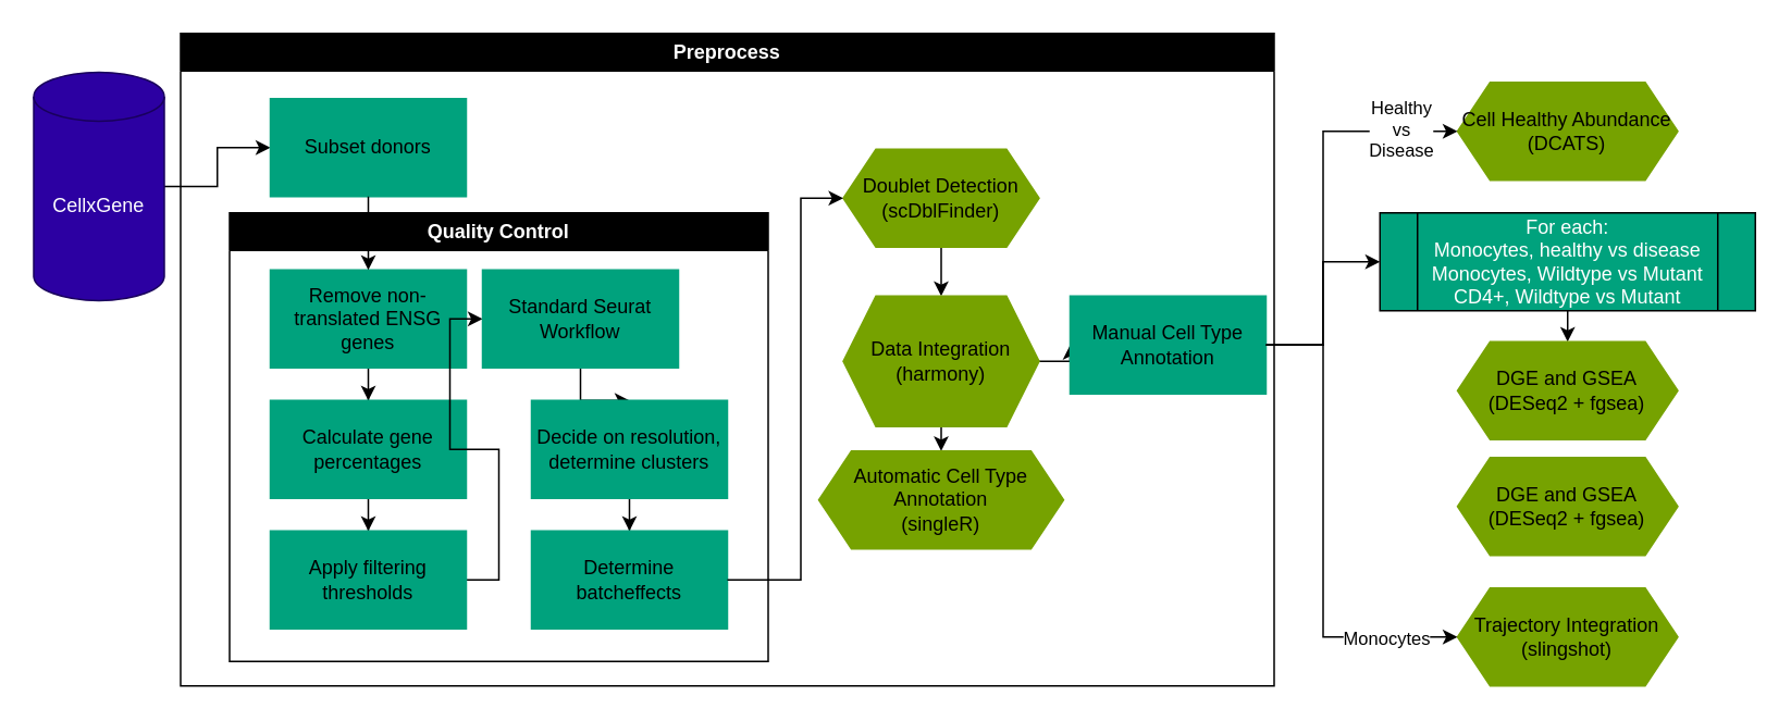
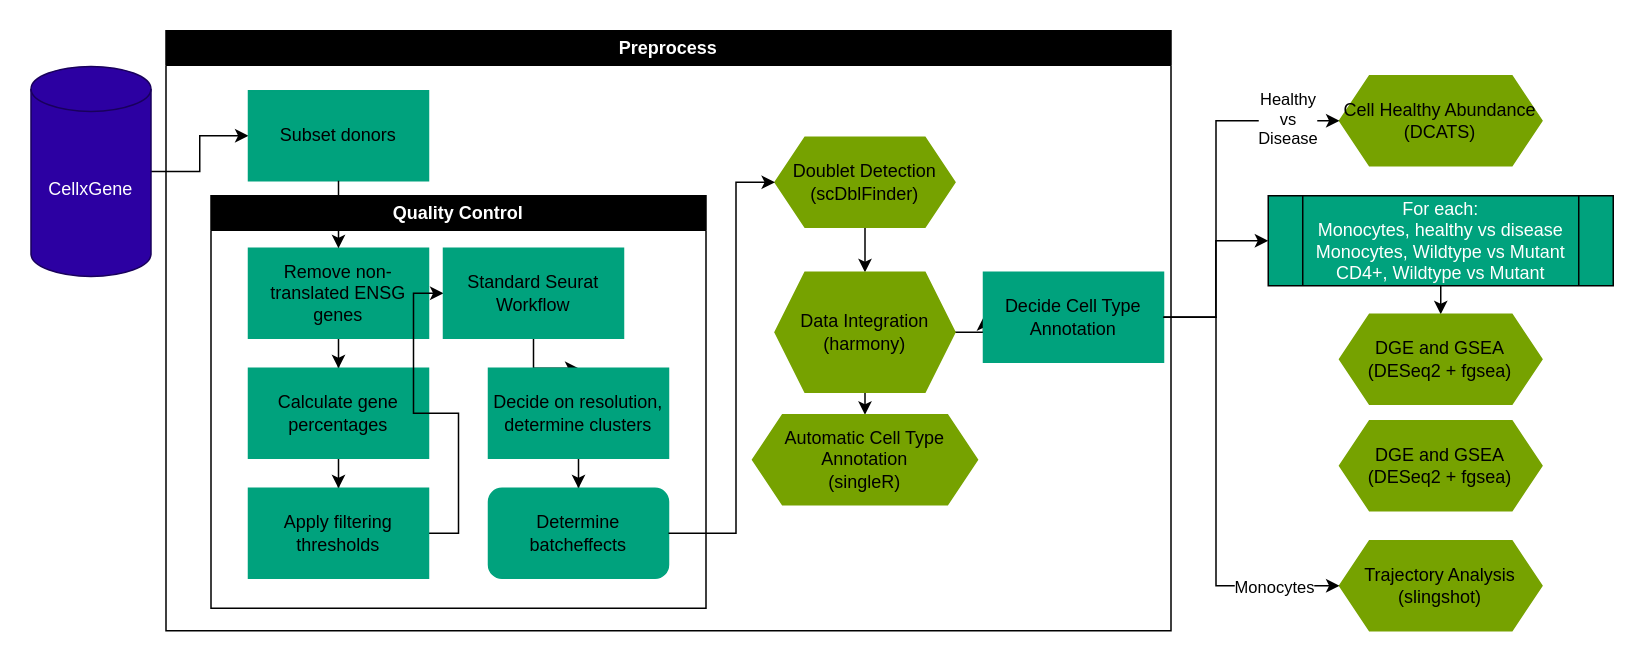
  <mxCell id="0" />
  <mxCell id="1" parent="0" />
  <mxCell id="2" style="edgeStyle=orthogonalEdgeStyle;rounded=0;orthogonalLoop=1;jettySize=auto;html=1;exitX=1;exitY=0.5;exitDx=0;exitDy=0;exitPerimeter=0;entryX=0;entryY=0.5;entryDx=0;entryDy=0;" edge="1" parent="1" source="3" target="25"><mxGeometry relative="1" as="geometry" /></mxCell>
  <mxCell id="3" value="CellxGene" style="shape=cylinder3;whiteSpace=wrap;html=1;boundedLbl=1;backgroundOutline=1;size=15;fillColor=#2C00A2;fontColor=#ffffff;strokeColor=#19005C;" vertex="1" parent="1"><mxGeometry x="20" y="43.75" width="80" height="140" as="geometry" /></mxCell>
  <mxCell id="4" value="&lt;font color=&quot;#ffffff&quot;&gt;Preprocess&lt;/font&gt;" style="swimlane;whiteSpace=wrap;html=1;fillColor=#000000;" vertex="1" parent="1"><mxGeometry x="110" y="20" width="670" height="400" as="geometry" /></mxCell>
  <mxCell id="5" value="&lt;font color=&quot;#ffffff&quot;&gt;Quality Control&lt;/font&gt;" style="swimlane;whiteSpace=wrap;html=1;startSize=23;fillColor=#000000;" vertex="1" parent="4"><mxGeometry x="30" y="110" width="330" height="275" as="geometry" /></mxCell>
  <mxCell id="6" value="" style="edgeStyle=orthogonalEdgeStyle;rounded=0;orthogonalLoop=1;jettySize=auto;html=1;" edge="1" parent="5" source="7" target="9"><mxGeometry relative="1" as="geometry" /></mxCell>
  <mxCell id="7" value="Remove non-translated ENSG genes" style="whiteSpace=wrap;html=1;fillColor=#00A27D;strokeColor=#00A27D;" vertex="1" parent="5"><mxGeometry x="25" y="35" width="120" height="60" as="geometry" /></mxCell>
  <mxCell id="8" value="" style="edgeStyle=orthogonalEdgeStyle;rounded=0;orthogonalLoop=1;jettySize=auto;html=1;" edge="1" parent="5" source="9" target="11"><mxGeometry relative="1" as="geometry" /></mxCell>
  <mxCell id="9" value="Calculate gene percentages" style="whiteSpace=wrap;html=1;fillColor=#00A27D;strokeColor=#00A27D;" vertex="1" parent="5"><mxGeometry x="25" y="115" width="120" height="60" as="geometry" /></mxCell>
  <mxCell id="10" style="edgeStyle=orthogonalEdgeStyle;rounded=0;orthogonalLoop=1;jettySize=auto;html=1;exitX=1;exitY=0.5;exitDx=0;exitDy=0;entryX=0;entryY=0.5;entryDx=0;entryDy=0;" edge="1" parent="5" source="11" target="13"><mxGeometry relative="1" as="geometry" /></mxCell>
  <mxCell id="11" value="Apply filtering thresholds" style="whiteSpace=wrap;html=1;fillColor=#00A27D;strokeColor=#00A27D;" vertex="1" parent="5"><mxGeometry x="25" y="195" width="120" height="60" as="geometry" /></mxCell>
  <mxCell id="12" value="" style="edgeStyle=orthogonalEdgeStyle;rounded=0;orthogonalLoop=1;jettySize=auto;html=1;" edge="1" parent="5" source="13" target="15"><mxGeometry relative="1" as="geometry" /></mxCell>
  <mxCell id="13" value="Standard Seurat Workflow" style="whiteSpace=wrap;html=1;fillColor=#00A27D;strokeColor=#00A27D;" vertex="1" parent="5"><mxGeometry x="155" y="35" width="120" height="60" as="geometry" /></mxCell>
  <mxCell id="14" value="" style="edgeStyle=orthogonalEdgeStyle;rounded=0;orthogonalLoop=1;jettySize=auto;html=1;" edge="1" parent="5" source="15" target="16"><mxGeometry relative="1" as="geometry" /></mxCell>
  <mxCell id="15" value="Decide on resolution, determine clusters" style="whiteSpace=wrap;html=1;fillColor=#00A27D;strokeColor=#00A27D;" vertex="1" parent="5"><mxGeometry x="185" y="115" width="120" height="60" as="geometry" /></mxCell>
- <mxCell id="16" value="Determine batcheffects" style="whiteSpace=wrap;html=1;fillColor=#00A27D;strokeColor=#00A27D;" vertex="1" parent="5"><mxGeometry x="185" y="195" width="120" height="60" as="geometry" /></mxCell>
+ <mxCell id="16" value="Determine batcheffects" style="whiteSpace=wrap;html=1;fillColor=#00A27D;strokeColor=#00A27D;rounded=1;" vertex="1" parent="5"><mxGeometry x="185" y="195" width="120" height="60" as="geometry" /></mxCell>
  <mxCell id="17" style="edgeStyle=orthogonalEdgeStyle;rounded=0;orthogonalLoop=1;jettySize=auto;html=1;exitX=0.5;exitY=1;exitDx=0;exitDy=0;entryX=0.5;entryY=0;entryDx=0;entryDy=0;" edge="1" parent="4" source="18" target="21"><mxGeometry relative="1" as="geometry" /></mxCell>
  <mxCell id="18" value="Doublet Detection&lt;br&gt;(scDblFinder)" style="shape=hexagon;perimeter=hexagonPerimeter2;whiteSpace=wrap;html=1;fixedSize=1;fillColor=#76A200;fontColor=#000000;strokeColor=#76A200;" vertex="1" parent="4"><mxGeometry x="406" y="71" width="120" height="60" as="geometry" /></mxCell>
  <mxCell id="19" style="edgeStyle=orthogonalEdgeStyle;rounded=0;orthogonalLoop=1;jettySize=auto;html=1;exitX=0.5;exitY=1;exitDx=0;exitDy=0;entryX=0.5;entryY=0;entryDx=0;entryDy=0;" edge="1" parent="4" source="21" target="23"><mxGeometry relative="1" as="geometry" /></mxCell>
  <mxCell id="20" style="edgeStyle=orthogonalEdgeStyle;rounded=0;orthogonalLoop=1;jettySize=auto;html=1;exitX=1;exitY=0.5;exitDx=0;exitDy=0;entryX=0;entryY=0.5;entryDx=0;entryDy=0;" edge="1" parent="4" source="21" target="24"><mxGeometry relative="1" as="geometry" /></mxCell>
  <mxCell id="21" value="Data Integration&lt;br&gt;(harmony)" style="shape=hexagon;perimeter=hexagonPerimeter2;whiteSpace=wrap;html=1;fixedSize=1;fillColor=#76A200;fontColor=#000000;strokeColor=#76A200;" vertex="1" parent="4"><mxGeometry x="406" y="161" width="120" height="80" as="geometry" /></mxCell>
  <mxCell id="22" style="edgeStyle=orthogonalEdgeStyle;rounded=0;orthogonalLoop=1;jettySize=auto;html=1;exitX=1;exitY=0.5;exitDx=0;exitDy=0;entryX=0;entryY=0.5;entryDx=0;entryDy=0;" edge="1" parent="4" source="16" target="18"><mxGeometry relative="1" as="geometry"><Array as="points"><mxPoint x="380" y="335" /><mxPoint x="380" y="101" /></Array></mxGeometry></mxCell>
  <mxCell id="23" value="Automatic Cell Type Annotation&lt;br&gt;(singleR)" style="shape=hexagon;perimeter=hexagonPerimeter2;whiteSpace=wrap;html=1;fixedSize=1;fillColor=#76A200;fontColor=#000000;strokeColor=#76A200;" vertex="1" parent="4"><mxGeometry x="391" y="256" width="150" height="60" as="geometry" /></mxCell>
- <mxCell id="24" value="Manual Cell Type Annotation" style="whiteSpace=wrap;html=1;fillColor=#00A27D;strokeColor=#00A27D;" vertex="1" parent="4"><mxGeometry x="545" y="161" width="120" height="60" as="geometry" /></mxCell>
+ <mxCell id="24" value="Decide Cell Type Annotation" style="whiteSpace=wrap;html=1;fillColor=#00A27D;strokeColor=#00A27D;" vertex="1" parent="4"><mxGeometry x="545" y="161" width="120" height="60" as="geometry" /></mxCell>
  <mxCell id="25" value="Subset donors" style="whiteSpace=wrap;html=1;fillColor=#00A27D;strokeColor=#00A27D;" vertex="1" parent="4"><mxGeometry x="55" y="40" width="120" height="60" as="geometry" /></mxCell>
  <mxCell id="26" value="" style="edgeStyle=orthogonalEdgeStyle;rounded=0;orthogonalLoop=1;jettySize=auto;html=1;" edge="1" parent="4" source="25" target="7"><mxGeometry relative="1" as="geometry" /></mxCell>
- <mxCell id="27" value="Trajectory Integration&lt;br&gt;(slingshot)" style="shape=hexagon;perimeter=hexagonPerimeter2;whiteSpace=wrap;html=1;fixedSize=1;fillColor=#76A200;fontColor=#000000;strokeColor=#76A200;" vertex="1" parent="1"><mxGeometry x="892.33" y="360" width="135" height="60" as="geometry" /></mxCell>
+ <mxCell id="27" value="Trajectory Analysis&lt;br&gt;(slingshot)" style="shape=hexagon;perimeter=hexagonPerimeter2;whiteSpace=wrap;html=1;fixedSize=1;fillColor=#76A200;fontColor=#000000;strokeColor=#76A200;" vertex="1" parent="1"><mxGeometry x="892.33" y="360" width="135" height="60" as="geometry" /></mxCell>
  <mxCell id="28" style="edgeStyle=orthogonalEdgeStyle;rounded=0;orthogonalLoop=1;jettySize=auto;html=1;exitX=1;exitY=0.5;exitDx=0;exitDy=0;entryX=0;entryY=0.5;entryDx=0;entryDy=0;" edge="1" parent="1" source="24" target="27"><mxGeometry relative="1" as="geometry"><Array as="points"><mxPoint x="810" y="211" /><mxPoint x="810" y="390" /></Array></mxGeometry></mxCell>
  <mxCell id="29" value="Monocytes" style="edgeLabel;html=1;align=center;verticalAlign=middle;resizable=0;points=[];" vertex="1" connectable="0" parent="28"><mxGeometry x="0.7" relative="1" as="geometry"><mxPoint as="offset" /></mxGeometry></mxCell>
  <mxCell id="30" value="Cell Healthy Abundance&lt;br&gt;(DCATS)" style="shape=hexagon;perimeter=hexagonPerimeter2;whiteSpace=wrap;html=1;fixedSize=1;fillColor=#76A200;fontColor=#000000;strokeColor=#76A200;" vertex="1" parent="1"><mxGeometry x="892.33" y="50" width="135" height="60" as="geometry" /></mxCell>
  <mxCell id="31" style="edgeStyle=orthogonalEdgeStyle;rounded=0;orthogonalLoop=1;jettySize=auto;html=1;exitX=1;exitY=0.5;exitDx=0;exitDy=0;entryX=0;entryY=0.5;entryDx=0;entryDy=0;" edge="1" parent="1" source="24" target="30"><mxGeometry relative="1" as="geometry"><Array as="points"><mxPoint x="810" y="211" /><mxPoint x="810" y="80" /></Array></mxGeometry></mxCell>
  <mxCell id="32" value="Healthy&lt;br&gt;vs&lt;br&gt;Disease" style="edgeLabel;html=1;align=center;verticalAlign=middle;resizable=0;points=[];" vertex="1" connectable="0" parent="31"><mxGeometry x="0.717" y="2" relative="1" as="geometry"><mxPoint as="offset" /></mxGeometry></mxCell>
  <mxCell id="33" style="edgeStyle=orthogonalEdgeStyle;rounded=0;orthogonalLoop=1;jettySize=auto;html=1;exitX=0.5;exitY=1;exitDx=0;exitDy=0;entryX=0.5;entryY=0;entryDx=0;entryDy=0;" edge="1" parent="1" source="34" target="36"><mxGeometry relative="1" as="geometry" /></mxCell>
  <mxCell id="34" value="&lt;font color=&quot;#ffffff&quot;&gt;For each:&lt;br&gt;Monocytes, healthy vs disease&lt;br&gt;Monocytes, Wildtype vs Mutant&lt;br&gt;CD4+, Wildtype vs Mutant&lt;/font&gt;" style="shape=process;whiteSpace=wrap;html=1;backgroundOutline=1;fillColor=#00A27D;" vertex="1" parent="1"><mxGeometry x="844.83" y="130" width="230" height="60" as="geometry" /></mxCell>
  <mxCell id="35" style="edgeStyle=orthogonalEdgeStyle;rounded=0;orthogonalLoop=1;jettySize=auto;html=1;exitX=1;exitY=0.5;exitDx=0;exitDy=0;entryX=0;entryY=0.5;entryDx=0;entryDy=0;" edge="1" parent="1" source="24" target="34"><mxGeometry relative="1" as="geometry" /></mxCell>
  <mxCell id="36" value="DGE and GSEA&lt;br&gt;(DESeq2 + fgsea)" style="shape=hexagon;perimeter=hexagonPerimeter2;whiteSpace=wrap;html=1;fixedSize=1;fillColor=#76A200;fontColor=#000000;strokeColor=#76A200;" vertex="1" parent="1"><mxGeometry x="892.33" y="209" width="135" height="60" as="geometry" /></mxCell>
  <mxCell id="37" value="DGE and GSEA&lt;br&gt;(DESeq2 + fgsea)" style="shape=hexagon;perimeter=hexagonPerimeter2;whiteSpace=wrap;html=1;fixedSize=1;fillColor=#76A200;fontColor=#000000;strokeColor=#76A200;" vertex="1" parent="1"><mxGeometry x="892.33" y="280" width="135" height="60" as="geometry" /></mxCell>
